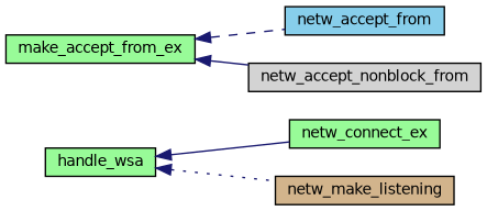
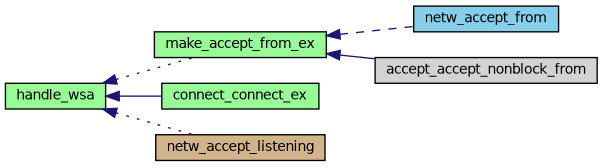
  digraph {
    rankdir=LR
    node [color=black fillcolor=palegreen fontname=Helvetica fontsize=10 shape=record style=filled]
    edge [color=midnightblue dir=back fontname=Helvetica fontsize=10 labelfontname=Helvetica labelfontsize=10 style=dotted]
    n1 [fontcolor=black height=0.2 label=handle_wsa width=0.4]
    n2 [height=0.2 label=make_accept_from_ex width=0.4]
-   n3 [height=0.2 label=netw_connect_ex width=0.4]
-   n4 [fillcolor=tan height=0.2 label=netw_make_listening width=0.4]
+   n3 [height=0.2 label=connect_connect_ex width=0.4]
+   n4 [fillcolor=tan height=0.2 label=netw_accept_listening width=0.4]
    n5 [fillcolor=skyblue height=0.2 label=netw_accept_from width=0.4]
-   n6 [fillcolor=lightgrey height=0.2 label=netw_accept_nonblock_from width=0.4]
+   n6 [fillcolor=lightgrey height=0.2 label=accept_accept_nonblock_from width=0.4]
+   n1 -> n2
    n1 -> n3 [style=solid]
    n1 -> n4
    n2 -> n5 [style=dashed]
    n2 -> n6 [style=solid]
  }
